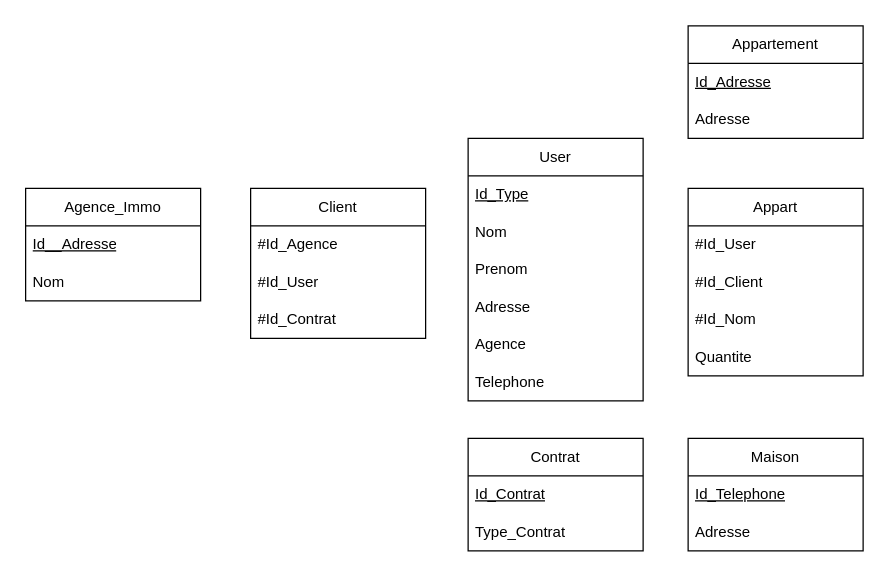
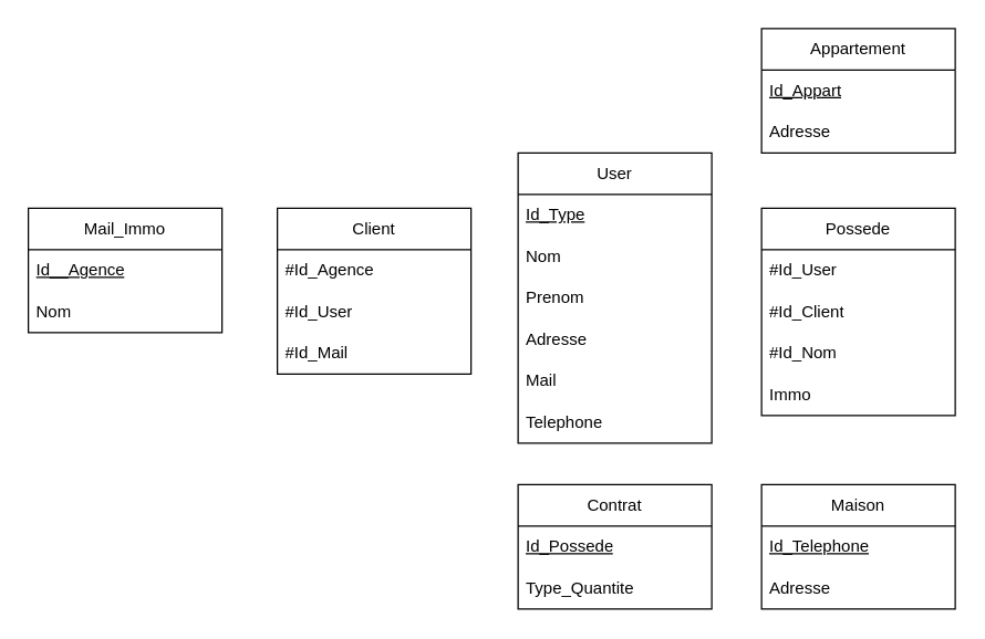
  <mxCell id="0" />
  <mxCell id="1" parent="0" />
- <mxCell id="2" value="Agence_Immo" style="swimlane;fontStyle=0;childLayout=stackLayout;horizontal=1;startSize=30;horizontalStack=0;resizeParent=1;resizeParentMax=0;resizeLast=0;collapsible=1;marginBottom=0;whiteSpace=wrap;html=1;" vertex="1" parent="1"><mxGeometry x="20" y="150" width="140" height="90" as="geometry" /></mxCell>
- <mxCell id="3" value="&lt;u&gt;Id__Adresse&lt;/u&gt;" style="text;strokeColor=none;fillColor=none;align=left;verticalAlign=middle;spacingLeft=4;spacingRight=4;overflow=hidden;points=[[0,0.5],[1,0.5]];portConstraint=eastwest;rotatable=0;whiteSpace=wrap;html=1;" vertex="1" parent="2"><mxGeometry y="30" width="140" height="30" as="geometry" /></mxCell>
+ <mxCell id="2" value="Mail_Immo" style="swimlane;fontStyle=0;childLayout=stackLayout;horizontal=1;startSize=30;horizontalStack=0;resizeParent=1;resizeParentMax=0;resizeLast=0;collapsible=1;marginBottom=0;whiteSpace=wrap;html=1;" vertex="1" parent="1"><mxGeometry x="20" y="150" width="140" height="90" as="geometry" /></mxCell>
+ <mxCell id="3" value="&lt;u&gt;Id__Agence&lt;/u&gt;" style="text;strokeColor=none;fillColor=none;align=left;verticalAlign=middle;spacingLeft=4;spacingRight=4;overflow=hidden;points=[[0,0.5],[1,0.5]];portConstraint=eastwest;rotatable=0;whiteSpace=wrap;html=1;" vertex="1" parent="2"><mxGeometry y="30" width="140" height="30" as="geometry" /></mxCell>
  <mxCell id="4" value="Nom" style="text;strokeColor=none;fillColor=none;align=left;verticalAlign=middle;spacingLeft=4;spacingRight=4;overflow=hidden;points=[[0,0.5],[1,0.5]];portConstraint=eastwest;rotatable=0;whiteSpace=wrap;html=1;" vertex="1" parent="2"><mxGeometry y="60" width="140" height="30" as="geometry" /></mxCell>
  <mxCell id="5" value="Client" style="swimlane;fontStyle=0;childLayout=stackLayout;horizontal=1;startSize=30;horizontalStack=0;resizeParent=1;resizeParentMax=0;resizeLast=0;collapsible=1;marginBottom=0;whiteSpace=wrap;html=1;" vertex="1" parent="1"><mxGeometry x="200" y="150" width="140" height="120" as="geometry" /></mxCell>
  <mxCell id="6" value="#Id_Agence" style="text;strokeColor=none;fillColor=none;align=left;verticalAlign=middle;spacingLeft=4;spacingRight=4;overflow=hidden;points=[[0,0.5],[1,0.5]];portConstraint=eastwest;rotatable=0;whiteSpace=wrap;html=1;" vertex="1" parent="5"><mxGeometry y="30" width="140" height="30" as="geometry" /></mxCell>
  <mxCell id="7" value="#Id_User" style="text;strokeColor=none;fillColor=none;align=left;verticalAlign=middle;spacingLeft=4;spacingRight=4;overflow=hidden;points=[[0,0.5],[1,0.5]];portConstraint=eastwest;rotatable=0;whiteSpace=wrap;html=1;" vertex="1" parent="5"><mxGeometry y="60" width="140" height="30" as="geometry" /></mxCell>
- <mxCell id="8" value="#Id_Contrat" style="text;strokeColor=none;fillColor=none;align=left;verticalAlign=middle;spacingLeft=4;spacingRight=4;overflow=hidden;points=[[0,0.5],[1,0.5]];portConstraint=eastwest;rotatable=0;whiteSpace=wrap;html=1;" vertex="1" parent="5"><mxGeometry y="90" width="140" height="30" as="geometry" /></mxCell>
+ <mxCell id="8" value="#Id_Mail" style="text;strokeColor=none;fillColor=none;align=left;verticalAlign=middle;spacingLeft=4;spacingRight=4;overflow=hidden;points=[[0,0.5],[1,0.5]];portConstraint=eastwest;rotatable=0;whiteSpace=wrap;html=1;" vertex="1" parent="5"><mxGeometry y="90" width="140" height="30" as="geometry" /></mxCell>
  <mxCell id="9" value="User" style="swimlane;fontStyle=0;childLayout=stackLayout;horizontal=1;startSize=30;horizontalStack=0;resizeParent=1;resizeParentMax=0;resizeLast=0;collapsible=1;marginBottom=0;whiteSpace=wrap;html=1;" vertex="1" parent="1"><mxGeometry x="374" y="110" width="140" height="210" as="geometry" /></mxCell>
  <mxCell id="10" value="&lt;u&gt;Id_Type&lt;/u&gt;" style="text;strokeColor=none;fillColor=none;align=left;verticalAlign=middle;spacingLeft=4;spacingRight=4;overflow=hidden;points=[[0,0.5],[1,0.5]];portConstraint=eastwest;rotatable=0;whiteSpace=wrap;html=1;" vertex="1" parent="9"><mxGeometry y="30" width="140" height="30" as="geometry" /></mxCell>
  <mxCell id="11" value="Nom&lt;span style=&quot;white-space: pre;&quot;&gt;&#09;&lt;/span&gt;" style="text;strokeColor=none;fillColor=none;align=left;verticalAlign=middle;spacingLeft=4;spacingRight=4;overflow=hidden;points=[[0,0.5],[1,0.5]];portConstraint=eastwest;rotatable=0;whiteSpace=wrap;html=1;" vertex="1" parent="9"><mxGeometry y="60" width="140" height="30" as="geometry" /></mxCell>
  <mxCell id="12" value="Prenom&lt;span style=&quot;white-space: pre;&quot;&gt;&#09;&lt;/span&gt;" style="text;strokeColor=none;fillColor=none;align=left;verticalAlign=middle;spacingLeft=4;spacingRight=4;overflow=hidden;points=[[0,0.5],[1,0.5]];portConstraint=eastwest;rotatable=0;whiteSpace=wrap;html=1;" vertex="1" parent="9"><mxGeometry y="90" width="140" height="30" as="geometry" /></mxCell>
  <mxCell id="13" value="Adresse" style="text;strokeColor=none;fillColor=none;align=left;verticalAlign=middle;spacingLeft=4;spacingRight=4;overflow=hidden;points=[[0,0.5],[1,0.5]];portConstraint=eastwest;rotatable=0;whiteSpace=wrap;html=1;" vertex="1" parent="9"><mxGeometry y="120" width="140" height="30" as="geometry" /></mxCell>
- <mxCell id="14" value="Agence" style="text;strokeColor=none;fillColor=none;align=left;verticalAlign=middle;spacingLeft=4;spacingRight=4;overflow=hidden;points=[[0,0.5],[1,0.5]];portConstraint=eastwest;rotatable=0;whiteSpace=wrap;html=1;" vertex="1" parent="9"><mxGeometry y="150" width="140" height="30" as="geometry" /></mxCell>
+ <mxCell id="14" value="Mail" style="text;strokeColor=none;fillColor=none;align=left;verticalAlign=middle;spacingLeft=4;spacingRight=4;overflow=hidden;points=[[0,0.5],[1,0.5]];portConstraint=eastwest;rotatable=0;whiteSpace=wrap;html=1;" vertex="1" parent="9"><mxGeometry y="150" width="140" height="30" as="geometry" /></mxCell>
  <mxCell id="15" value="Telephone" style="text;strokeColor=none;fillColor=none;align=left;verticalAlign=middle;spacingLeft=4;spacingRight=4;overflow=hidden;points=[[0,0.5],[1,0.5]];portConstraint=eastwest;rotatable=0;whiteSpace=wrap;html=1;" vertex="1" parent="9"><mxGeometry y="180" width="140" height="30" as="geometry" /></mxCell>
  <mxCell id="16" value="Contrat" style="swimlane;fontStyle=0;childLayout=stackLayout;horizontal=1;startSize=30;horizontalStack=0;resizeParent=1;resizeParentMax=0;resizeLast=0;collapsible=1;marginBottom=0;whiteSpace=wrap;html=1;" vertex="1" parent="1"><mxGeometry x="374" y="350" width="140" height="90" as="geometry" /></mxCell>
- <mxCell id="17" value="&lt;u&gt;Id_Contrat&lt;/u&gt;" style="text;strokeColor=none;fillColor=none;align=left;verticalAlign=middle;spacingLeft=4;spacingRight=4;overflow=hidden;points=[[0,0.5],[1,0.5]];portConstraint=eastwest;rotatable=0;whiteSpace=wrap;html=1;" vertex="1" parent="16"><mxGeometry y="30" width="140" height="30" as="geometry" /></mxCell>
- <mxCell id="18" value="Type_Contrat" style="text;strokeColor=none;fillColor=none;align=left;verticalAlign=middle;spacingLeft=4;spacingRight=4;overflow=hidden;points=[[0,0.5],[1,0.5]];portConstraint=eastwest;rotatable=0;whiteSpace=wrap;html=1;" vertex="1" parent="16"><mxGeometry y="60" width="140" height="30" as="geometry" /></mxCell>
- <mxCell id="19" value="Appart" style="swimlane;fontStyle=0;childLayout=stackLayout;horizontal=1;startSize=30;horizontalStack=0;resizeParent=1;resizeParentMax=0;resizeLast=0;collapsible=1;marginBottom=0;whiteSpace=wrap;html=1;" vertex="1" parent="1"><mxGeometry x="550" y="150" width="140" height="150" as="geometry" /></mxCell>
+ <mxCell id="17" value="&lt;u&gt;Id_Possede&lt;/u&gt;" style="text;strokeColor=none;fillColor=none;align=left;verticalAlign=middle;spacingLeft=4;spacingRight=4;overflow=hidden;points=[[0,0.5],[1,0.5]];portConstraint=eastwest;rotatable=0;whiteSpace=wrap;html=1;" vertex="1" parent="16"><mxGeometry y="30" width="140" height="30" as="geometry" /></mxCell>
+ <mxCell id="18" value="Type_Quantite" style="text;strokeColor=none;fillColor=none;align=left;verticalAlign=middle;spacingLeft=4;spacingRight=4;overflow=hidden;points=[[0,0.5],[1,0.5]];portConstraint=eastwest;rotatable=0;whiteSpace=wrap;html=1;" vertex="1" parent="16"><mxGeometry y="60" width="140" height="30" as="geometry" /></mxCell>
+ <mxCell id="19" value="Possede" style="swimlane;fontStyle=0;childLayout=stackLayout;horizontal=1;startSize=30;horizontalStack=0;resizeParent=1;resizeParentMax=0;resizeLast=0;collapsible=1;marginBottom=0;whiteSpace=wrap;html=1;" vertex="1" parent="1"><mxGeometry x="550" y="150" width="140" height="150" as="geometry" /></mxCell>
  <mxCell id="20" value="#Id_User" style="text;strokeColor=none;fillColor=none;align=left;verticalAlign=middle;spacingLeft=4;spacingRight=4;overflow=hidden;points=[[0,0.5],[1,0.5]];portConstraint=eastwest;rotatable=0;whiteSpace=wrap;html=1;" vertex="1" parent="19"><mxGeometry y="30" width="140" height="30" as="geometry" /></mxCell>
  <mxCell id="21" value="#Id_Client" style="text;strokeColor=none;fillColor=none;align=left;verticalAlign=middle;spacingLeft=4;spacingRight=4;overflow=hidden;points=[[0,0.5],[1,0.5]];portConstraint=eastwest;rotatable=0;whiteSpace=wrap;html=1;" vertex="1" parent="19"><mxGeometry y="60" width="140" height="30" as="geometry" /></mxCell>
  <mxCell id="22" value="#Id_Nom" style="text;strokeColor=none;fillColor=none;align=left;verticalAlign=middle;spacingLeft=4;spacingRight=4;overflow=hidden;points=[[0,0.5],[1,0.5]];portConstraint=eastwest;rotatable=0;whiteSpace=wrap;html=1;" vertex="1" parent="19"><mxGeometry y="90" width="140" height="30" as="geometry" /></mxCell>
- <mxCell id="23" value="Quantite" style="text;strokeColor=none;fillColor=none;align=left;verticalAlign=middle;spacingLeft=4;spacingRight=4;overflow=hidden;points=[[0,0.5],[1,0.5]];portConstraint=eastwest;rotatable=0;whiteSpace=wrap;html=1;" vertex="1" parent="19"><mxGeometry y="120" width="140" height="30" as="geometry" /></mxCell>
+ <mxCell id="23" value="Immo" style="text;strokeColor=none;fillColor=none;align=left;verticalAlign=middle;spacingLeft=4;spacingRight=4;overflow=hidden;points=[[0,0.5],[1,0.5]];portConstraint=eastwest;rotatable=0;whiteSpace=wrap;html=1;" vertex="1" parent="19"><mxGeometry y="120" width="140" height="30" as="geometry" /></mxCell>
  <mxCell id="24" value="Appartement" style="swimlane;fontStyle=0;childLayout=stackLayout;horizontal=1;startSize=30;horizontalStack=0;resizeParent=1;resizeParentMax=0;resizeLast=0;collapsible=1;marginBottom=0;whiteSpace=wrap;html=1;" vertex="1" parent="1"><mxGeometry x="550" y="20" width="140" height="90" as="geometry" /></mxCell>
- <mxCell id="25" value="&lt;u&gt;Id_Adresse&lt;/u&gt;" style="text;strokeColor=none;fillColor=none;align=left;verticalAlign=middle;spacingLeft=4;spacingRight=4;overflow=hidden;points=[[0,0.5],[1,0.5]];portConstraint=eastwest;rotatable=0;whiteSpace=wrap;html=1;" vertex="1" parent="24"><mxGeometry y="30" width="140" height="30" as="geometry" /></mxCell>
+ <mxCell id="25" value="&lt;u&gt;Id_Appart&lt;/u&gt;" style="text;strokeColor=none;fillColor=none;align=left;verticalAlign=middle;spacingLeft=4;spacingRight=4;overflow=hidden;points=[[0,0.5],[1,0.5]];portConstraint=eastwest;rotatable=0;whiteSpace=wrap;html=1;" vertex="1" parent="24"><mxGeometry y="30" width="140" height="30" as="geometry" /></mxCell>
  <mxCell id="26" value="Adresse" style="text;strokeColor=none;fillColor=none;align=left;verticalAlign=middle;spacingLeft=4;spacingRight=4;overflow=hidden;points=[[0,0.5],[1,0.5]];portConstraint=eastwest;rotatable=0;whiteSpace=wrap;html=1;" vertex="1" parent="24"><mxGeometry y="60" width="140" height="30" as="geometry" /></mxCell>
  <mxCell id="27" value="Maison" style="swimlane;fontStyle=0;childLayout=stackLayout;horizontal=1;startSize=30;horizontalStack=0;resizeParent=1;resizeParentMax=0;resizeLast=0;collapsible=1;marginBottom=0;whiteSpace=wrap;html=1;" vertex="1" parent="1"><mxGeometry x="550" y="350" width="140" height="90" as="geometry" /></mxCell>
  <mxCell id="28" value="&lt;u&gt;Id_Telephone&lt;/u&gt;" style="text;strokeColor=none;fillColor=none;align=left;verticalAlign=middle;spacingLeft=4;spacingRight=4;overflow=hidden;points=[[0,0.5],[1,0.5]];portConstraint=eastwest;rotatable=0;whiteSpace=wrap;html=1;" vertex="1" parent="27"><mxGeometry y="30" width="140" height="30" as="geometry" /></mxCell>
  <mxCell id="29" value="Adresse" style="text;strokeColor=none;fillColor=none;align=left;verticalAlign=middle;spacingLeft=4;spacingRight=4;overflow=hidden;points=[[0,0.5],[1,0.5]];portConstraint=eastwest;rotatable=0;whiteSpace=wrap;html=1;" vertex="1" parent="27"><mxGeometry y="60" width="140" height="30" as="geometry" /></mxCell>
